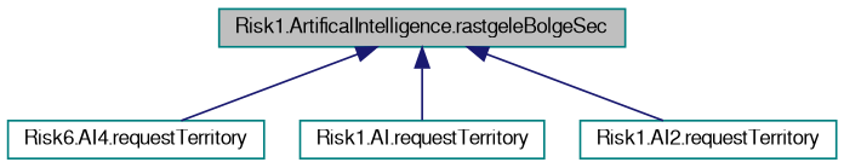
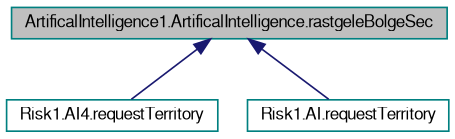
  digraph {
    rankdir=TB
    node [color=teal fontname=FreeSans fontsize=10 shape=record]
    edge [color=midnightblue dir=back fontname=FreeSans fontsize=10 labelfontname=FreeSans labelfontsize=10 style=solid]
-   n1 [fillcolor=grey75 fontcolor=black height=0.2 label="Risk1.ArtificalIntelligence.rastgeleBolgeSec" style=filled width=0.4]
-   n2 [height=0.2 label="Risk6.AI4.requestTerritory" width=0.4]
+   n1 [fillcolor=grey75 fontcolor=black height=0.2 label="ArtificalIntelligence1.ArtificalIntelligence.rastgeleBolgeSec" style=filled width=0.4]
+   n2 [height=0.2 label="Risk1.AI4.requestTerritory" width=0.4]
    n3 [height=0.2 label="Risk1.AI.requestTerritory" width=0.4]
-   n4 [height=0.2 label="Risk1.AI2.requestTerritory" width=0.4]
    n1 -> n2
    n1 -> n3
-   n1 -> n4
  }
